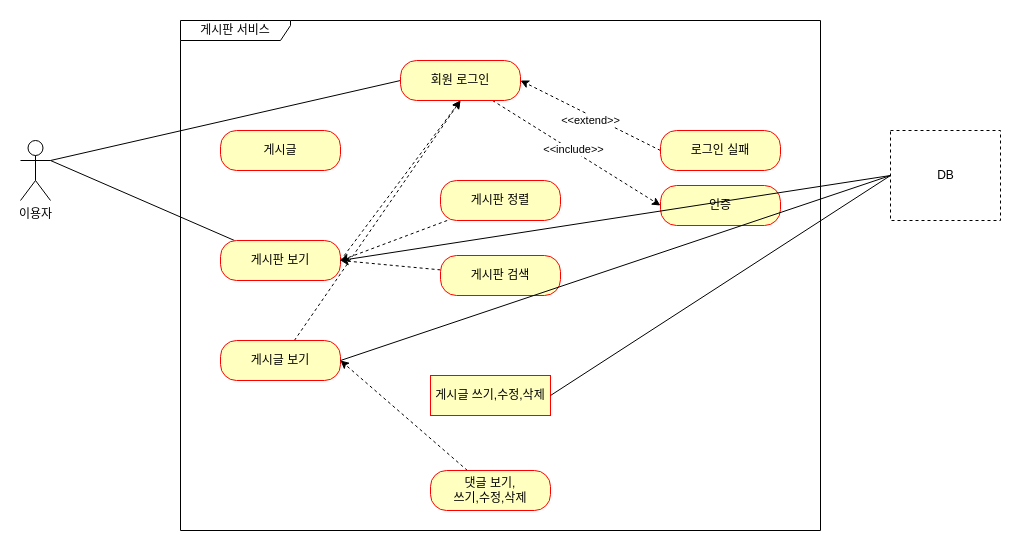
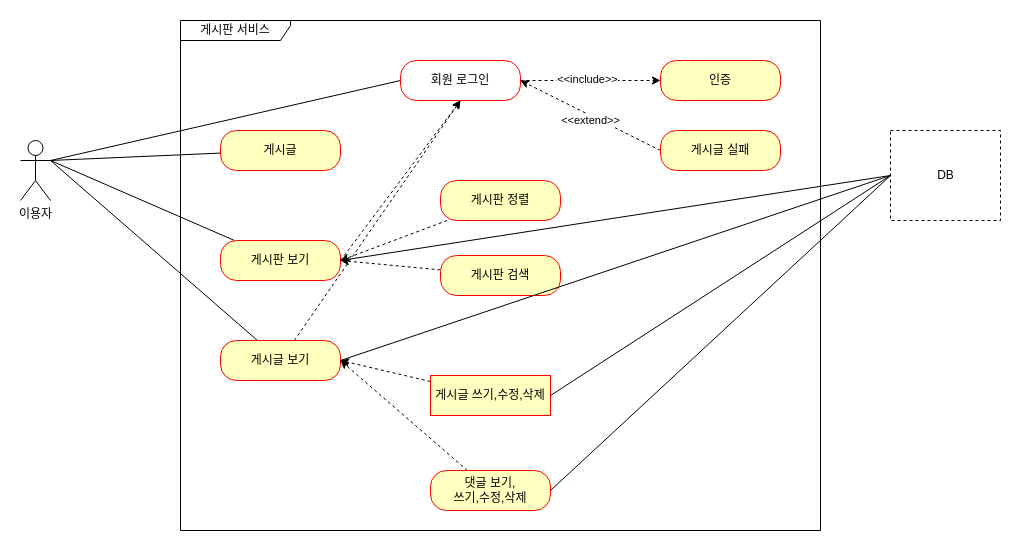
  <mxCell id="0" />
  <mxCell id="1" parent="0" />
  <mxCell id="2" value="이용자&lt;br&gt;" style="shape=umlActor;verticalLabelPosition=bottom;verticalAlign=top;html=1;outlineConnect=0;" vertex="1" parent="1"><mxGeometry x="20" y="140" width="30" height="60" as="geometry" /></mxCell>
  <mxCell id="3" value="게시판 서비스" style="shape=umlFrame;whiteSpace=wrap;html=1;width=110;height=20;" vertex="1" parent="1"><mxGeometry x="180" y="20" width="640" height="510" as="geometry" /></mxCell>
+ <mxCell id="4" style="rounded=0;orthogonalLoop=1;jettySize=auto;html=1;entryX=1;entryY=0.333;entryDx=0;entryDy=0;entryPerimeter=0;strokeColor=default;endArrow=none;endFill=0;" edge="1" parent="1" source="5" target="2"><mxGeometry relative="1" as="geometry" /></mxCell>
  <mxCell id="5" value="게시글" style="rounded=1;whiteSpace=wrap;html=1;arcSize=40;fontColor=#000000;fillColor=#ffffc0;strokeColor=#ff0000;" vertex="1" parent="1"><mxGeometry x="220" y="130" width="120" height="40" as="geometry" /></mxCell>
  <mxCell id="6" style="edgeStyle=none;rounded=0;orthogonalLoop=1;jettySize=auto;html=1;strokeColor=default;endArrow=none;endFill=0;" edge="1" parent="1" source="8"><mxGeometry relative="1" as="geometry"><mxPoint x="50" y="160" as="targetPoint" /></mxGeometry></mxCell>
  <mxCell id="7" style="edgeStyle=none;rounded=0;orthogonalLoop=1;jettySize=auto;html=1;entryX=0.5;entryY=1;entryDx=0;entryDy=0;dashed=1;strokeColor=default;startArrow=none;startFill=0;endArrow=classic;endFill=1;exitX=1;exitY=0.5;exitDx=0;exitDy=0;" edge="1" parent="1" source="8" target="15"><mxGeometry relative="1" as="geometry" /></mxCell>
  <mxCell id="8" value="게시판 보기&lt;span style=&quot;color: rgba(0, 0, 0, 0); font-family: monospace; font-size: 0px; text-align: start;&quot;&gt;%3CmxGraphModel%3E%3Croot%3E%3CmxCell%20id%3D%220%22%2F%3E%3CmxCell%20id%3D%221%22%20parent%3D%220%22%2F%3E%3CmxCell%20id%3D%222%22%20value%3D%22%ED%9A%8C%EC%9B%90%EA%B0%80%EC%9E%85%22%20style%3D%22rounded%3D1%3BwhiteSpace%3Dwrap%3Bhtml%3D1%3BarcSize%3D40%3BfontColor%3D%23000000%3BfillColor%3D%23ffffc0%3BstrokeColor%3D%23ff0000%3B%22%20vertex%3D%221%22%20parent%3D%221%22%3E%3CmxGeometry%20x%3D%22310%22%20y%3D%22240%22%20width%3D%22120%22%20height%3D%2240%22%20as%3D%22geometry%22%2F%3E%3C%2FmxCell%3E%3C%2Froot%3E%3C%2FmxGraphModel%3E&lt;/span&gt;" style="rounded=1;whiteSpace=wrap;html=1;arcSize=40;fontColor=#000000;fillColor=#ffffc0;strokeColor=#ff0000;" vertex="1" parent="1"><mxGeometry x="220" y="240" width="120" height="40" as="geometry" /></mxCell>
+ <mxCell id="9" style="edgeStyle=none;rounded=0;orthogonalLoop=1;jettySize=auto;html=1;entryX=1;entryY=0.333;entryDx=0;entryDy=0;entryPerimeter=0;strokeColor=default;endArrow=none;endFill=0;" edge="1" parent="1" source="11" target="2"><mxGeometry relative="1" as="geometry" /></mxCell>
  <mxCell id="10" style="edgeStyle=none;rounded=0;orthogonalLoop=1;jettySize=auto;html=1;dashed=1;strokeColor=default;startArrow=none;startFill=0;endArrow=classic;endFill=1;" edge="1" parent="1" source="11"><mxGeometry relative="1" as="geometry"><mxPoint x="460" y="100" as="targetPoint" /></mxGeometry></mxCell>
  <mxCell id="11" value="게시글 보기" style="rounded=1;whiteSpace=wrap;html=1;arcSize=40;fontColor=#000000;fillColor=#ffffc0;strokeColor=#ff0000;" vertex="1" parent="1"><mxGeometry x="220" y="340" width="120" height="40" as="geometry" /></mxCell>
  <mxCell id="12" style="edgeStyle=none;rounded=0;orthogonalLoop=1;jettySize=auto;html=1;strokeColor=default;endArrow=none;endFill=0;" edge="1" parent="1" source="15"><mxGeometry relative="1" as="geometry"><mxPoint x="50" y="160" as="targetPoint" /><Array as="points"><mxPoint x="400" y="80" /></Array></mxGeometry></mxCell>
  <mxCell id="13" style="edgeStyle=none;rounded=0;orthogonalLoop=1;jettySize=auto;html=1;entryX=0;entryY=0.5;entryDx=0;entryDy=0;strokeColor=default;endArrow=classic;endFill=1;dashed=1;" edge="1" parent="1" source="15" target="16"><mxGeometry relative="1" as="geometry" /></mxCell>
  <mxCell id="14" value="&amp;lt;&amp;lt;include&amp;gt;&amp;gt;" style="edgeLabel;html=1;align=center;verticalAlign=middle;resizable=0;points=[];" vertex="1" connectable="0" parent="13"><mxGeometry x="-0.051" y="2" relative="1" as="geometry"><mxPoint as="offset" /></mxGeometry></mxCell>
- <mxCell id="15" value="회원 로그인" style="rounded=1;whiteSpace=wrap;html=1;arcSize=40;fontColor=#000000;fillColor=#ffffc0;strokeColor=#ff0000;" vertex="1" parent="1"><mxGeometry x="400" y="60" width="120" height="40" as="geometry" /></mxCell>
- <mxCell id="16" value="인증" style="rounded=1;whiteSpace=wrap;html=1;arcSize=40;fontColor=#000000;fillColor=#ffffc0;strokeColor=#ff0000;" vertex="1" parent="1"><mxGeometry x="660" y="185" width="120" height="40" as="geometry" /></mxCell>
+ <mxCell id="15" value="회원 로그인" style="rounded=1;whiteSpace=wrap;html=1;arcSize=40;fontColor=#000000;fillColor=#ffffff;strokeColor=#ff0000;" vertex="1" parent="1"><mxGeometry x="400" y="60" width="120" height="40" as="geometry" /></mxCell>
+ <mxCell id="16" value="인증" style="rounded=1;whiteSpace=wrap;html=1;arcSize=40;fontColor=#000000;fillColor=#ffffc0;strokeColor=#ff0000;" vertex="1" parent="1"><mxGeometry x="660" y="60" width="120" height="40" as="geometry" /></mxCell>
  <mxCell id="17" style="edgeStyle=none;rounded=0;orthogonalLoop=1;jettySize=auto;html=1;entryX=1;entryY=0.5;entryDx=0;entryDy=0;strokeColor=default;endArrow=classic;endFill=1;exitX=0;exitY=0.5;exitDx=0;exitDy=0;dashed=1;startArrow=none;startFill=0;" edge="1" parent="1" source="19" target="15"><mxGeometry relative="1" as="geometry" /></mxCell>
  <mxCell id="18" value="&amp;lt;&amp;lt;extend&amp;gt;&amp;gt;" style="edgeLabel;html=1;align=center;verticalAlign=middle;resizable=0;points=[];" vertex="1" connectable="0" parent="17"><mxGeometry x="-0.218" y="-3" relative="1" as="geometry"><mxPoint x="-17" y="-1" as="offset" /></mxGeometry></mxCell>
- <mxCell id="19" value="로그인 실패" style="rounded=1;whiteSpace=wrap;html=1;arcSize=40;fontColor=#000000;fillColor=#ffffc0;strokeColor=#ff0000;" vertex="1" parent="1"><mxGeometry x="660" y="130" width="120" height="40" as="geometry" /></mxCell>
+ <mxCell id="19" value="게시글 실패" style="rounded=1;whiteSpace=wrap;html=1;arcSize=40;fontColor=#000000;fillColor=#ffffc0;strokeColor=#ff0000;" vertex="1" parent="1"><mxGeometry x="660" y="130" width="120" height="40" as="geometry" /></mxCell>
  <mxCell id="20" style="edgeStyle=none;rounded=0;orthogonalLoop=1;jettySize=auto;html=1;entryX=1;entryY=0.5;entryDx=0;entryDy=0;dashed=1;strokeColor=default;startArrow=none;startFill=0;endArrow=classic;endFill=1;" edge="1" parent="1" source="21" target="8"><mxGeometry relative="1" as="geometry" /></mxCell>
  <mxCell id="21" value="게시판 정렬&lt;span style=&quot;color: rgba(0, 0, 0, 0); font-family: monospace; font-size: 0px; text-align: start;&quot;&gt;%3CmxGraphModel%3E%3Croot%3E%3CmxCell%20id%3D%220%22%2F%3E%3CmxCell%20id%3D%221%22%20parent%3D%220%22%2F%3E%3CmxCell%20id%3D%222%22%20value%3D%22%ED%9A%8C%EC%9B%90%EA%B0%80%EC%9E%85%22%20style%3D%22rounded%3D1%3BwhiteSpace%3Dwrap%3Bhtml%3D1%3BarcSize%3D40%3BfontColor%3D%23000000%3BfillColor%3D%23ffffc0%3BstrokeColor%3D%23ff0000%3B%22%20vertex%3D%221%22%20parent%3D%221%22%3E%3CmxGeometry%20x%3D%22310%22%20y%3D%22240%22%20width%3D%22120%22%20height%3D%2240%22%20as%3D%22geometry%22%2F%3E%3C%2FmxCell%3E%3C%2Froot%3E%3C%2FmxGraphModel%&lt;/span&gt;" style="rounded=1;whiteSpace=wrap;html=1;arcSize=40;fontColor=#000000;fillColor=#ffffc0;strokeColor=#ff0000;" vertex="1" parent="1"><mxGeometry x="440" y="180" width="120" height="40" as="geometry" /></mxCell>
  <mxCell id="22" style="edgeStyle=none;rounded=0;orthogonalLoop=1;jettySize=auto;html=1;dashed=1;strokeColor=default;startArrow=none;startFill=0;endArrow=classic;endFill=1;" edge="1" parent="1" source="23"><mxGeometry relative="1" as="geometry"><mxPoint x="340" y="260" as="targetPoint" /></mxGeometry></mxCell>
  <mxCell id="23" value="게시판 검색&lt;span style=&quot;color: rgba(0, 0, 0, 0); font-family: monospace; font-size: 0px; text-align: start;&quot;&gt;%3CmxGraphModel%3E%3Croot%3E%3CmxCell%20id%3D%220%22%2F%3E%3CmxCell%20id%3D%221%22%20parent%3D%220%22%2F%3E%3CmxCell%20id%3D%222%22%20value%3D%22%ED%9A%8C%EC%9B%90%EA%B0%80%EC%9E%85%22%20style%3D%22rounded%3D1%3BwhiteSpace%3Dwrap%3Bhtml%3D1%3BarcSize%3D40%3BfontColor%3D%23000000%3BfillColor%3D%23ffffc0%3BstrokeColor%3D%23ff0000%3B%22%20vertex%3D%221%22%20parent%3D%221%22%3E%3CmxGeometry%20x%3D%22310%22%20y%3D%22240%22%20width%3D%22120%22%20height%3D%2240%22%20as%3D%22geometry%22%2F%3E%3C%2FmxCell%3E%3C%2Froot%3E%3C%2FmxGraphMode&lt;/span&gt;" style="rounded=1;whiteSpace=wrap;html=1;arcSize=40;fontColor=#000000;fillColor=#ffffc0;strokeColor=#ff0000;" vertex="1" parent="1"><mxGeometry x="440" y="255" width="120" height="40" as="geometry" /></mxCell>
+ <mxCell id="24" style="edgeStyle=none;rounded=0;orthogonalLoop=1;jettySize=auto;html=1;entryX=1;entryY=0.5;entryDx=0;entryDy=0;dashed=1;strokeColor=default;startArrow=none;startFill=0;endArrow=classic;endFill=1;" edge="1" parent="1" source="25" target="11"><mxGeometry relative="1" as="geometry" /></mxCell>
  <mxCell id="25" value="게시글 쓰기,수정,삭제" style="whiteSpace=wrap;html=1;arcSize=40;fontColor=#000000;fillColor=#ffffc0;strokeColor=#ff0000;rounded=0;" vertex="1" parent="1"><mxGeometry x="430" y="375" width="120" height="40" as="geometry" /></mxCell>
  <mxCell id="26" style="edgeStyle=none;rounded=0;orthogonalLoop=1;jettySize=auto;html=1;dashed=1;strokeColor=default;startArrow=none;startFill=0;endArrow=classic;endFill=1;" edge="1" parent="1" source="27"><mxGeometry relative="1" as="geometry"><mxPoint x="340" y="360" as="targetPoint" /></mxGeometry></mxCell>
  <mxCell id="27" value="댓글 보기,&lt;br&gt;쓰기,수정,삭제" style="rounded=1;whiteSpace=wrap;html=1;arcSize=40;fontColor=#000000;fillColor=#ffffc0;strokeColor=#ff0000;" vertex="1" parent="1"><mxGeometry x="430" y="470" width="120" height="40" as="geometry" /></mxCell>
  <mxCell id="28" style="edgeStyle=none;rounded=0;orthogonalLoop=1;jettySize=auto;html=1;strokeColor=default;startArrow=none;startFill=0;endArrow=none;endFill=0;exitX=0;exitY=0.5;exitDx=0;exitDy=0;" edge="1" parent="1" source="32"><mxGeometry relative="1" as="geometry"><mxPoint x="340" y="260" as="targetPoint" /></mxGeometry></mxCell>
  <mxCell id="29" style="edgeStyle=none;rounded=0;orthogonalLoop=1;jettySize=auto;html=1;strokeColor=default;startArrow=none;startFill=0;endArrow=none;endFill=0;exitX=0;exitY=0.5;exitDx=0;exitDy=0;" edge="1" parent="1" source="32"><mxGeometry relative="1" as="geometry"><mxPoint x="340" y="360" as="targetPoint" /></mxGeometry></mxCell>
  <mxCell id="30" style="edgeStyle=none;rounded=0;orthogonalLoop=1;jettySize=auto;html=1;entryX=1;entryY=0.5;entryDx=0;entryDy=0;strokeColor=default;startArrow=none;startFill=0;endArrow=none;endFill=0;exitX=0;exitY=0.5;exitDx=0;exitDy=0;" edge="1" parent="1" source="32" target="25"><mxGeometry relative="1" as="geometry"><mxPoint x="890" y="206" as="sourcePoint" /></mxGeometry></mxCell>
+ <mxCell id="31" style="edgeStyle=none;rounded=0;orthogonalLoop=1;jettySize=auto;html=1;entryX=1;entryY=0.5;entryDx=0;entryDy=0;strokeColor=default;startArrow=none;startFill=0;endArrow=none;endFill=0;exitX=0;exitY=0.5;exitDx=0;exitDy=0;" edge="1" parent="1" source="32" target="27"><mxGeometry relative="1" as="geometry" /></mxCell>
  <mxCell id="32" value="DB" style="html=1;dropTarget=0;dashed=1;" vertex="1" parent="1"><mxGeometry x="890" y="130" width="110" height="90" as="geometry" /></mxCell>
